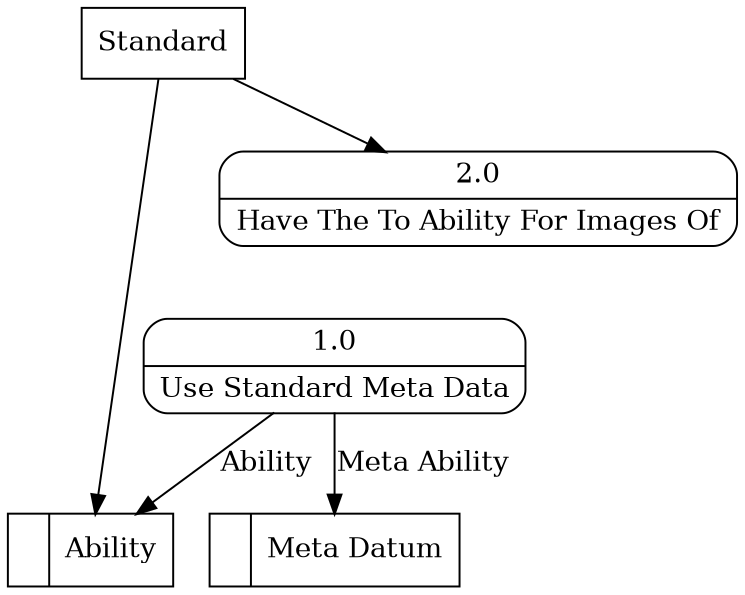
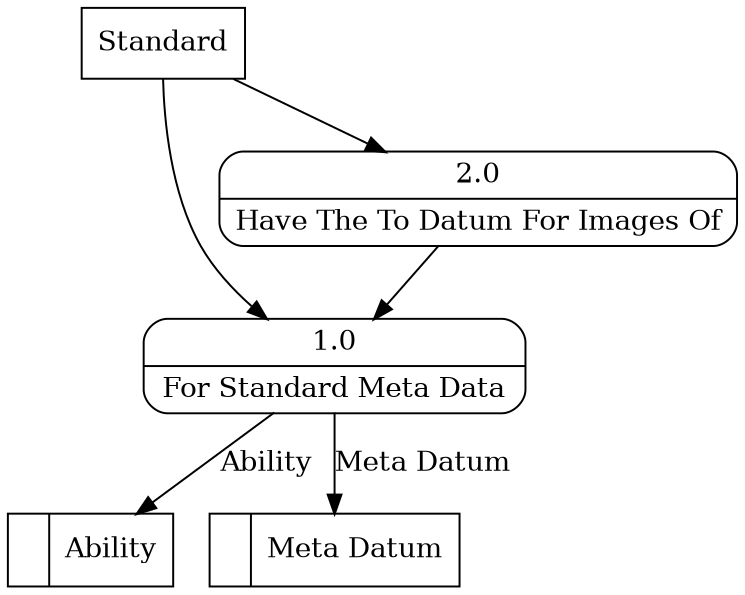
  digraph {
    node [shape=record]
    n1 [label="<f0>  |<f1> Ability "]
    n2 [label="<f0>  |<f1> Meta Datum "]
    n3 [label=Standard shape=box]
-   n4 [label="{<f0> 1.0|<f1> Use Standard Meta Data }" shape=Mrecord]
-   n5 [label="{<f0> 2.0|<f1> Have The To Ability For Images Of }" shape=Mrecord]
-   n3 -> n1
+   n4 [label="{<f0> 1.0|<f1> For Standard Meta Data }" shape=Mrecord]
+   n5 [label="{<f0> 2.0|<f1> Have The To Datum For Images Of }" shape=Mrecord]
+   n3 -> n4
    n3 -> n5
    n4 -> n1 [label=Ability]
-   n4 -> n2 [label="Meta Ability"]
+   n4 -> n2 [label="Meta Datum"]
+   n5 -> n4
  }
